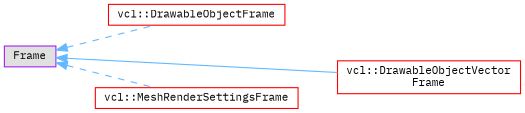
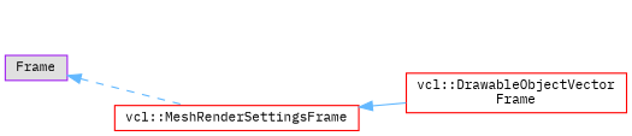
  digraph {
    fontname="IBM Plex Mono"
    rankdir=LR
    node [color=red fillcolor=white fontname="IBM Plex Mono" fontsize=10 shape=box style=filled]
    edge [color=steelblue1 dir=back fontname="IBM Plex Mono" fontsize=10 labelfontname=Helvetica labelfontsize=10 style=dashed]
    n1 [color=purple fillcolor="#E0E0E0" height=0.2 label=Frame width=0.4]
-   n2 [height=0.2 label="vcl::DrawableObjectFrame" width=0.4]
    n3 [height=0.2 label="vcl::DrawableObjectVector\lFrame" width=0.4]
    n4 [height=0.2 label="vcl::MeshRenderSettingsFrame" width=0.4]
-   n1 -> n2
-   n1 -> n3 [style=solid]
+   n4 -> n3 [style=solid]
    n1 -> n4
  }
